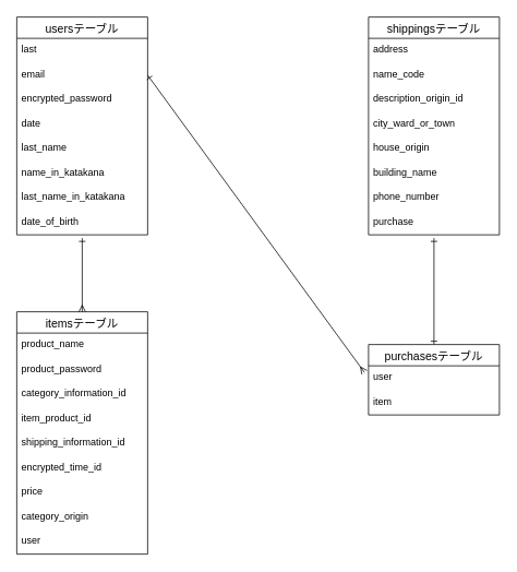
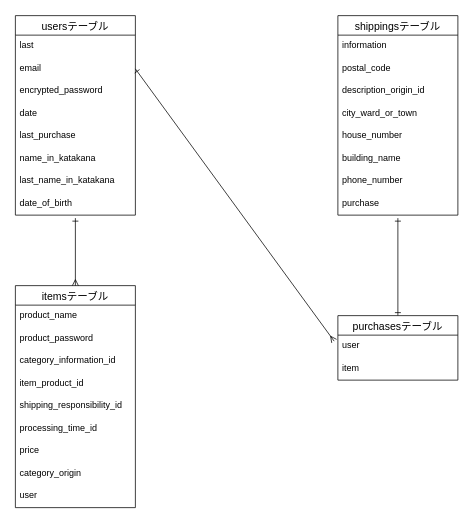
  <mxCell id="0" />
  <mxCell id="1" parent="0" />
  <mxCell id="2" value="usersテーブル" style="swimlane;fontStyle=0;childLayout=stackLayout;horizontal=1;startSize=26;horizontalStack=0;resizeParent=1;resizeParentMax=0;resizeLast=0;collapsible=1;marginBottom=0;align=center;fontSize=14;" vertex="1" parent="1"><mxGeometry x="20" y="20" width="160" height="266" as="geometry" /></mxCell>
  <mxCell id="3" value="last&#10;" style="text;strokeColor=none;fillColor=none;spacingLeft=4;spacingRight=4;overflow=hidden;rotatable=0;points=[[0,0.5],[1,0.5]];portConstraint=eastwest;fontSize=12;" vertex="1" parent="2"><mxGeometry y="26" width="160" height="30" as="geometry" /></mxCell>
  <mxCell id="4" value="email" style="text;strokeColor=none;fillColor=none;spacingLeft=4;spacingRight=4;overflow=hidden;rotatable=0;points=[[0,0.5],[1,0.5]];portConstraint=eastwest;fontSize=12;" vertex="1" parent="2"><mxGeometry y="56" width="160" height="30" as="geometry" /></mxCell>
  <mxCell id="5" value="encrypted_password" style="text;strokeColor=none;fillColor=none;spacingLeft=4;spacingRight=4;overflow=hidden;rotatable=0;points=[[0,0.5],[1,0.5]];portConstraint=eastwest;fontSize=12;" vertex="1" parent="2"><mxGeometry y="86" width="160" height="30" as="geometry" /></mxCell>
  <mxCell id="6" value="date" style="text;strokeColor=none;fillColor=none;spacingLeft=4;spacingRight=4;overflow=hidden;rotatable=0;points=[[0,0.5],[1,0.5]];portConstraint=eastwest;fontSize=12;" vertex="1" parent="2"><mxGeometry y="116" width="160" height="30" as="geometry" /></mxCell>
- <mxCell id="7" value="last_name" style="text;strokeColor=none;fillColor=none;spacingLeft=4;spacingRight=4;overflow=hidden;rotatable=0;points=[[0,0.5],[1,0.5]];portConstraint=eastwest;fontSize=12;" vertex="1" parent="2"><mxGeometry y="146" width="160" height="30" as="geometry" /></mxCell>
+ <mxCell id="7" value="last_purchase" style="text;strokeColor=none;fillColor=none;spacingLeft=4;spacingRight=4;overflow=hidden;rotatable=0;points=[[0,0.5],[1,0.5]];portConstraint=eastwest;fontSize=12;" vertex="1" parent="2"><mxGeometry y="146" width="160" height="30" as="geometry" /></mxCell>
  <mxCell id="8" value="name_in_katakana" style="text;strokeColor=none;fillColor=none;spacingLeft=4;spacingRight=4;overflow=hidden;rotatable=0;points=[[0,0.5],[1,0.5]];portConstraint=eastwest;fontSize=12;" vertex="1" parent="2"><mxGeometry y="176" width="160" height="30" as="geometry" /></mxCell>
  <mxCell id="9" value="last_name_in_katakana" style="text;strokeColor=none;fillColor=none;spacingLeft=4;spacingRight=4;overflow=hidden;rotatable=0;points=[[0,0.5],[1,0.5]];portConstraint=eastwest;fontSize=12;" vertex="1" parent="2"><mxGeometry y="206" width="160" height="30" as="geometry" /></mxCell>
  <mxCell id="10" value="date_of_birth&#10;" style="text;strokeColor=none;fillColor=none;spacingLeft=4;spacingRight=4;overflow=hidden;rotatable=0;points=[[0,0.5],[1,0.5]];portConstraint=eastwest;fontSize=12;" vertex="1" parent="2"><mxGeometry y="236" width="160" height="30" as="geometry" /></mxCell>
  <mxCell id="11" value="itemsテーブル" style="swimlane;fontStyle=0;childLayout=stackLayout;horizontal=1;startSize=26;horizontalStack=0;resizeParent=1;resizeParentMax=0;resizeLast=0;collapsible=1;marginBottom=0;align=center;fontSize=14;" vertex="1" parent="1"><mxGeometry x="20" y="380" width="160" height="296" as="geometry" /></mxCell>
  <mxCell id="12" value="product_name" style="text;strokeColor=none;fillColor=none;spacingLeft=4;spacingRight=4;overflow=hidden;rotatable=0;points=[[0,0.5],[1,0.5]];portConstraint=eastwest;fontSize=12;" vertex="1" parent="11"><mxGeometry y="26" width="160" height="30" as="geometry" /></mxCell>
  <mxCell id="13" value="product_password" style="text;strokeColor=none;fillColor=none;spacingLeft=4;spacingRight=4;overflow=hidden;rotatable=0;points=[[0,0.5],[1,0.5]];portConstraint=eastwest;fontSize=12;" vertex="1" parent="11"><mxGeometry y="56" width="160" height="30" as="geometry" /></mxCell>
  <mxCell id="14" value="category_information_id" style="text;strokeColor=none;fillColor=none;spacingLeft=4;spacingRight=4;overflow=hidden;rotatable=0;points=[[0,0.5],[1,0.5]];portConstraint=eastwest;fontSize=12;" vertex="1" parent="11"><mxGeometry y="86" width="160" height="30" as="geometry" /></mxCell>
  <mxCell id="15" value="item_product_id&#10;" style="text;strokeColor=none;fillColor=none;spacingLeft=4;spacingRight=4;overflow=hidden;rotatable=0;points=[[0,0.5],[1,0.5]];portConstraint=eastwest;fontSize=12;" vertex="1" parent="11"><mxGeometry y="116" width="160" height="30" as="geometry" /></mxCell>
- <mxCell id="16" value="shipping_information_id&#10;" style="text;strokeColor=none;fillColor=none;spacingLeft=4;spacingRight=4;overflow=hidden;rotatable=0;points=[[0,0.5],[1,0.5]];portConstraint=eastwest;fontSize=12;" vertex="1" parent="11"><mxGeometry y="146" width="160" height="30" as="geometry" /></mxCell>
- <mxCell id="17" value="encrypted_time_id" style="text;strokeColor=none;fillColor=none;spacingLeft=4;spacingRight=4;overflow=hidden;rotatable=0;points=[[0,0.5],[1,0.5]];portConstraint=eastwest;fontSize=12;" vertex="1" parent="11"><mxGeometry y="176" width="160" height="30" as="geometry" /></mxCell>
+ <mxCell id="16" value="shipping_responsibility_id&#10;" style="text;strokeColor=none;fillColor=none;spacingLeft=4;spacingRight=4;overflow=hidden;rotatable=0;points=[[0,0.5],[1,0.5]];portConstraint=eastwest;fontSize=12;" vertex="1" parent="11"><mxGeometry y="146" width="160" height="30" as="geometry" /></mxCell>
+ <mxCell id="17" value="processing_time_id" style="text;strokeColor=none;fillColor=none;spacingLeft=4;spacingRight=4;overflow=hidden;rotatable=0;points=[[0,0.5],[1,0.5]];portConstraint=eastwest;fontSize=12;" vertex="1" parent="11"><mxGeometry y="176" width="160" height="30" as="geometry" /></mxCell>
  <mxCell id="18" value="price" style="text;strokeColor=none;fillColor=none;spacingLeft=4;spacingRight=4;overflow=hidden;rotatable=0;points=[[0,0.5],[1,0.5]];portConstraint=eastwest;fontSize=12;" vertex="1" parent="11"><mxGeometry y="206" width="160" height="30" as="geometry" /></mxCell>
  <mxCell id="19" value="category_origin" style="text;strokeColor=none;fillColor=none;spacingLeft=4;spacingRight=4;overflow=hidden;rotatable=0;points=[[0,0.5],[1,0.5]];portConstraint=eastwest;fontSize=12;" vertex="1" parent="11"><mxGeometry y="236" width="160" height="30" as="geometry" /></mxCell>
  <mxCell id="20" value="user" style="text;strokeColor=none;fillColor=none;spacingLeft=4;spacingRight=4;overflow=hidden;rotatable=0;points=[[0,0.5],[1,0.5]];portConstraint=eastwest;fontSize=12;" vertex="1" parent="11"><mxGeometry y="266" width="160" height="30" as="geometry" /></mxCell>
  <mxCell id="21" value="shippingsテーブル" style="swimlane;fontStyle=0;childLayout=stackLayout;horizontal=1;startSize=26;horizontalStack=0;resizeParent=1;resizeParentMax=0;resizeLast=0;collapsible=1;marginBottom=0;align=center;fontSize=14;" vertex="1" parent="1"><mxGeometry x="450" y="20" width="160" height="266" as="geometry" /></mxCell>
- <mxCell id="22" value="address" style="text;strokeColor=none;fillColor=none;spacingLeft=4;spacingRight=4;overflow=hidden;rotatable=0;points=[[0,0.5],[1,0.5]];portConstraint=eastwest;fontSize=12;" vertex="1" parent="21"><mxGeometry y="26" width="160" height="30" as="geometry" /></mxCell>
- <mxCell id="23" value="name_code" style="text;strokeColor=none;fillColor=none;spacingLeft=4;spacingRight=4;overflow=hidden;rotatable=0;points=[[0,0.5],[1,0.5]];portConstraint=eastwest;fontSize=12;" vertex="1" parent="21"><mxGeometry y="56" width="160" height="30" as="geometry" /></mxCell>
+ <mxCell id="22" value="information" style="text;strokeColor=none;fillColor=none;spacingLeft=4;spacingRight=4;overflow=hidden;rotatable=0;points=[[0,0.5],[1,0.5]];portConstraint=eastwest;fontSize=12;" vertex="1" parent="21"><mxGeometry y="26" width="160" height="30" as="geometry" /></mxCell>
+ <mxCell id="23" value="postal_code" style="text;strokeColor=none;fillColor=none;spacingLeft=4;spacingRight=4;overflow=hidden;rotatable=0;points=[[0,0.5],[1,0.5]];portConstraint=eastwest;fontSize=12;" vertex="1" parent="21"><mxGeometry y="56" width="160" height="30" as="geometry" /></mxCell>
  <mxCell id="24" value="description_origin_id" style="text;strokeColor=none;fillColor=none;spacingLeft=4;spacingRight=4;overflow=hidden;rotatable=0;points=[[0,0.5],[1,0.5]];portConstraint=eastwest;fontSize=12;" vertex="1" parent="21"><mxGeometry y="86" width="160" height="30" as="geometry" /></mxCell>
  <mxCell id="25" value="city_ward_or_town" style="text;strokeColor=none;fillColor=none;spacingLeft=4;spacingRight=4;overflow=hidden;rotatable=0;points=[[0,0.5],[1,0.5]];portConstraint=eastwest;fontSize=12;" vertex="1" parent="21"><mxGeometry y="116" width="160" height="30" as="geometry" /></mxCell>
- <mxCell id="26" value="house_origin" style="text;strokeColor=none;fillColor=none;spacingLeft=4;spacingRight=4;overflow=hidden;rotatable=0;points=[[0,0.5],[1,0.5]];portConstraint=eastwest;fontSize=12;" vertex="1" parent="21"><mxGeometry y="146" width="160" height="30" as="geometry" /></mxCell>
+ <mxCell id="26" value="house_number" style="text;strokeColor=none;fillColor=none;spacingLeft=4;spacingRight=4;overflow=hidden;rotatable=0;points=[[0,0.5],[1,0.5]];portConstraint=eastwest;fontSize=12;" vertex="1" parent="21"><mxGeometry y="146" width="160" height="30" as="geometry" /></mxCell>
  <mxCell id="27" value="building_name" style="text;strokeColor=none;fillColor=none;spacingLeft=4;spacingRight=4;overflow=hidden;rotatable=0;points=[[0,0.5],[1,0.5]];portConstraint=eastwest;fontSize=12;" vertex="1" parent="21"><mxGeometry y="176" width="160" height="30" as="geometry" /></mxCell>
  <mxCell id="28" value="phone_number&#10;&#10;" style="text;strokeColor=none;fillColor=none;spacingLeft=4;spacingRight=4;overflow=hidden;rotatable=0;points=[[0,0.5],[1,0.5]];portConstraint=eastwest;fontSize=12;" vertex="1" parent="21"><mxGeometry y="206" width="160" height="30" as="geometry" /></mxCell>
  <mxCell id="29" value="purchase" style="text;strokeColor=none;fillColor=none;spacingLeft=4;spacingRight=4;overflow=hidden;rotatable=0;points=[[0,0.5],[1,0.5]];portConstraint=eastwest;fontSize=12;" vertex="1" parent="21"><mxGeometry y="236" width="160" height="30" as="geometry" /></mxCell>
  <mxCell id="30" style="html=1;startArrow=ERone;startFill=0;endArrow=ERmany;endFill=0;entryX=0.5;entryY=0;entryDx=0;entryDy=0;" edge="1" parent="1" target="11"><mxGeometry relative="1" as="geometry"><mxPoint x="70" y="280" as="targetPoint" /><mxPoint x="100" y="290" as="sourcePoint" /></mxGeometry></mxCell>
  <mxCell id="31" value="" style="edgeStyle=none;html=1;startArrow=ERone;startFill=0;endArrow=ERone;endFill=0;" edge="1" parent="1" source="32"><mxGeometry relative="1" as="geometry"><mxPoint x="530" y="290" as="targetPoint" /></mxGeometry></mxCell>
  <mxCell id="32" value="purchasesテーブル" style="swimlane;fontStyle=0;childLayout=stackLayout;horizontal=1;startSize=26;horizontalStack=0;resizeParent=1;resizeParentMax=0;resizeLast=0;collapsible=1;marginBottom=0;align=center;fontSize=14;" vertex="1" parent="1"><mxGeometry x="450" y="420" width="160" height="86" as="geometry" /></mxCell>
  <mxCell id="33" value="user" style="text;strokeColor=none;fillColor=none;spacingLeft=4;spacingRight=4;overflow=hidden;rotatable=0;points=[[0,0.5],[1,0.5]];portConstraint=eastwest;fontSize=12;" vertex="1" parent="32"><mxGeometry y="26" width="160" height="30" as="geometry" /></mxCell>
  <mxCell id="34" value="item&#10;" style="text;strokeColor=none;fillColor=none;spacingLeft=4;spacingRight=4;overflow=hidden;rotatable=0;points=[[0,0.5],[1,0.5]];portConstraint=eastwest;fontSize=12;" vertex="1" parent="32"><mxGeometry y="56" width="160" height="30" as="geometry" /></mxCell>
  <mxCell id="35" style="edgeStyle=none;html=1;exitX=1;exitY=0.5;exitDx=0;exitDy=0;startArrow=ERone;startFill=0;endArrow=ERmany;endFill=0;entryX=-0.031;entryY=0.267;entryDx=0;entryDy=0;entryPerimeter=0;" edge="1" parent="1" source="4" target="33"><mxGeometry relative="1" as="geometry"><mxPoint x="350" y="380" as="targetPoint" /></mxGeometry></mxCell>
